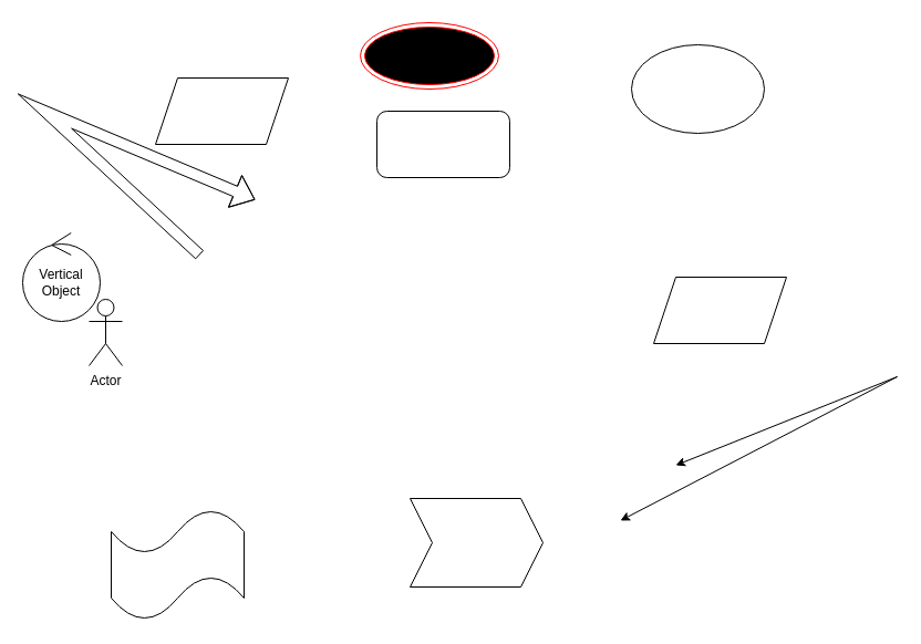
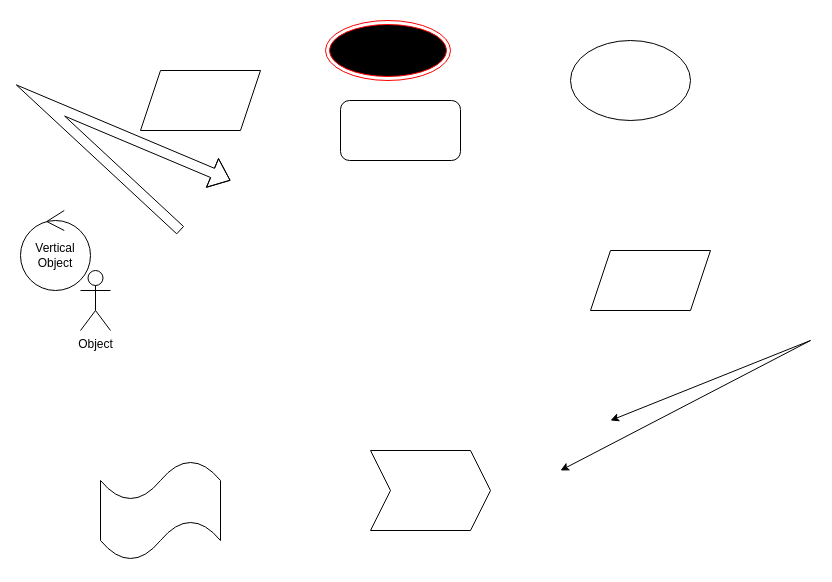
  <mxCell id="0" />
  <mxCell id="1" parent="0" />
  <mxCell id="2" value="" style="rounded=1;whiteSpace=wrap;html=1;" parent="1" vertex="1"><mxGeometry x="340" y="100" width="120" height="60" as="geometry" /></mxCell>
  <mxCell id="3" value="" style="shape=parallelogram;perimeter=parallelogramPerimeter;whiteSpace=wrap;html=1;fixedSize=1;" parent="1" vertex="1"><mxGeometry x="140" y="70" width="120" height="60" as="geometry" /></mxCell>
- <mxCell id="4" value="Actor" style="shape=umlActor;verticalLabelPosition=bottom;verticalAlign=top;html=1;outlineConnect=0;" parent="1" vertex="1"><mxGeometry x="80" y="270" width="30" height="60" as="geometry" /></mxCell>
+ <mxCell id="4" value="Object" style="shape=umlActor;verticalLabelPosition=bottom;verticalAlign=top;html=1;outlineConnect=0;" parent="1" vertex="1"><mxGeometry x="80" y="270" width="30" height="60" as="geometry" /></mxCell>
  <mxCell id="5" value="" style="shape=flexArrow;endArrow=classic;html=1;rounded=0;" parent="1" edge="1"><mxGeometry width="50" height="50" relative="1" as="geometry"><mxPoint x="180" y="230" as="sourcePoint" /><mxPoint x="230" y="180" as="targetPoint" /><Array as="points"><mxPoint x="40" y="100" /></Array></mxGeometry></mxCell>
  <mxCell id="6" value="" style="ellipse;whiteSpace=wrap;html=1;" parent="1" vertex="1"><mxGeometry x="570" y="40" width="120" height="80" as="geometry" /></mxCell>
  <mxCell id="7" value="" style="shape=parallelogram;perimeter=parallelogramPerimeter;whiteSpace=wrap;html=1;fixedSize=1;" parent="1" vertex="1"><mxGeometry x="590" y="250" width="120" height="60" as="geometry" /></mxCell>
  <mxCell id="8" value="" style="shape=tape;whiteSpace=wrap;html=1;" parent="1" vertex="1"><mxGeometry x="100" y="460" width="120" height="100" as="geometry" /></mxCell>
  <mxCell id="9" value="" style="shape=step;perimeter=stepPerimeter;whiteSpace=wrap;html=1;fixedSize=1;" vertex="1" parent="1"><mxGeometry x="370" y="450" width="120" height="80" as="geometry" /></mxCell>
  <mxCell id="10" value="" style="endArrow=classic;startArrow=classic;html=1;rounded=0;" edge="1" parent="1"><mxGeometry width="50" height="50" relative="1" as="geometry"><mxPoint x="560" y="470" as="sourcePoint" /><mxPoint x="610" y="420" as="targetPoint" /><Array as="points"><mxPoint x="810" y="340" /></Array></mxGeometry></mxCell>
  <mxCell id="11" value="Vertical Object" style="ellipse;shape=umlControl;whiteSpace=wrap;html=1;" vertex="1" parent="1"><mxGeometry x="20" y="210" width="70" height="80" as="geometry" /></mxCell>
  <mxCell id="12" value="" style="ellipse;html=1;shape=endState;fillColor=#000000;strokeColor=#ff0000;" vertex="1" parent="1"><mxGeometry x="325" y="20" width="125" height="60" as="geometry" /></mxCell>
